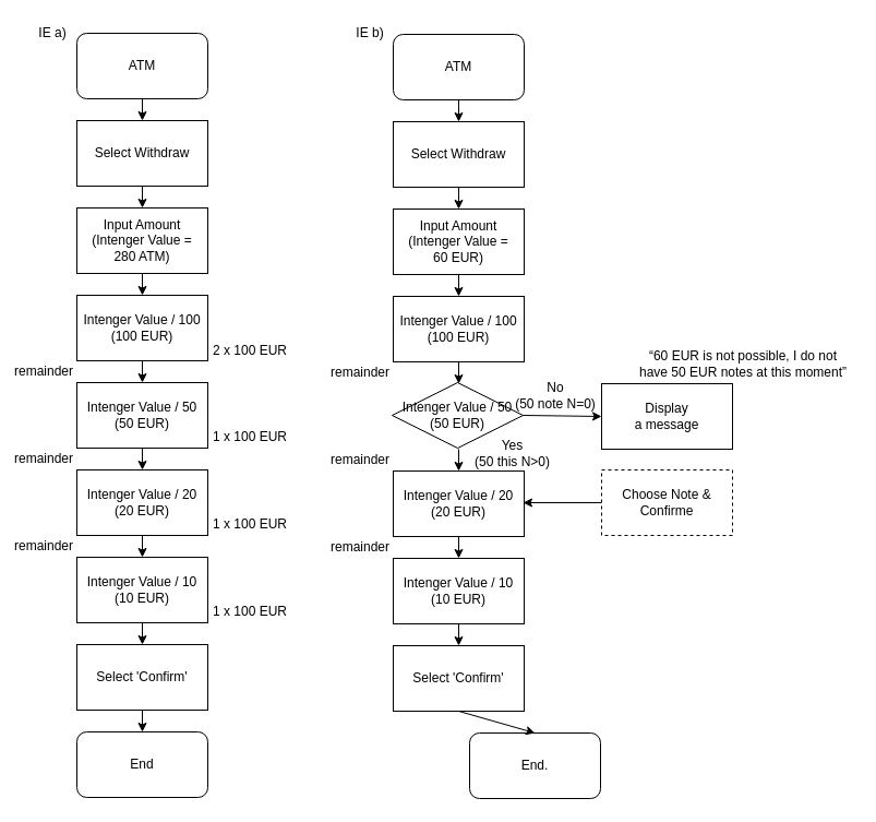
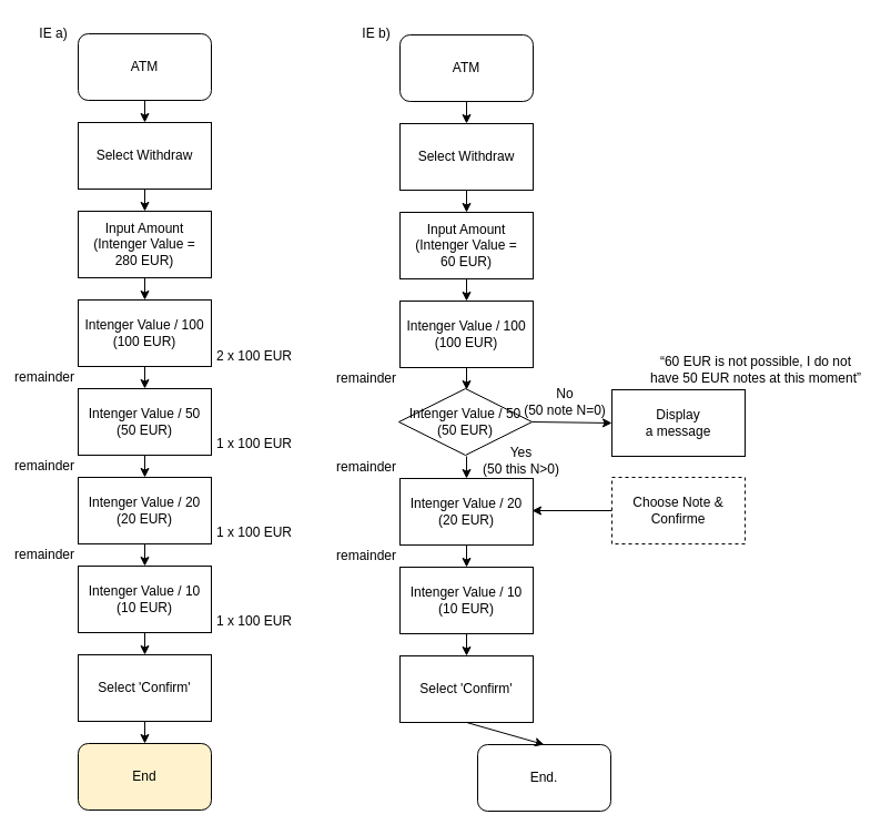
  <mxCell id="0" />
  <mxCell id="1" parent="0" />
  <mxCell id="2" value="ATM" style="rounded=1;whiteSpace=wrap;html=1;" parent="1" vertex="1"><mxGeometry x="70" y="30" width="120" height="60" as="geometry" /></mxCell>
  <mxCell id="3" value="Select Withdraw" style="rounded=0;whiteSpace=wrap;html=1;" parent="1" vertex="1"><mxGeometry x="70" y="110" width="120" height="60" as="geometry" /></mxCell>
- <mxCell id="4" value="Input Amount&lt;br&gt;(Intenger Value = &lt;br&gt;280 ATM)" style="rounded=0;whiteSpace=wrap;html=1;" parent="1" vertex="1"><mxGeometry x="70" y="190" width="120" height="60" as="geometry" /></mxCell>
+ <mxCell id="4" value="Input Amount&lt;br&gt;(Intenger Value = &lt;br&gt;280 EUR)" style="rounded=0;whiteSpace=wrap;html=1;" parent="1" vertex="1"><mxGeometry x="70" y="190" width="120" height="60" as="geometry" /></mxCell>
  <mxCell id="5" value="Intenger Value / 100 (100 EUR)" style="rounded=0;whiteSpace=wrap;html=1;" parent="1" vertex="1"><mxGeometry x="70" y="270" width="120" height="60" as="geometry" /></mxCell>
  <mxCell id="6" value="Intenger Value / 50 (50 EUR)" style="rounded=0;whiteSpace=wrap;html=1;" parent="1" vertex="1"><mxGeometry x="70" y="350" width="120" height="60" as="geometry" /></mxCell>
  <mxCell id="7" value="Intenger Value / 20 (20 EUR)" style="rounded=0;whiteSpace=wrap;html=1;" parent="1" vertex="1"><mxGeometry x="70" y="430" width="120" height="60" as="geometry" /></mxCell>
  <mxCell id="8" value="Intenger Value / 10 (10 EUR)" style="rounded=0;whiteSpace=wrap;html=1;" parent="1" vertex="1"><mxGeometry x="70" y="510" width="120" height="60" as="geometry" /></mxCell>
  <mxCell id="9" value="Select 'Confirm'" style="rounded=0;whiteSpace=wrap;html=1;" parent="1" vertex="1"><mxGeometry x="70" y="590" width="120" height="60" as="geometry" /></mxCell>
  <mxCell id="10" value="" style="endArrow=classic;html=1;exitX=0.5;exitY=1;exitDx=0;exitDy=0;" parent="1" source="2" target="3" edge="1"><mxGeometry width="50" height="50" relative="1" as="geometry"><mxPoint x="190" y="240" as="sourcePoint" /><mxPoint x="240" y="190" as="targetPoint" /></mxGeometry></mxCell>
  <mxCell id="11" value="" style="endArrow=classic;html=1;exitX=0.5;exitY=1;exitDx=0;exitDy=0;entryX=0.5;entryY=0;entryDx=0;entryDy=0;" parent="1" source="3" target="4" edge="1"><mxGeometry width="50" height="50" relative="1" as="geometry"><mxPoint x="190" y="240" as="sourcePoint" /><mxPoint x="240" y="190" as="targetPoint" /></mxGeometry></mxCell>
  <mxCell id="12" value="" style="endArrow=classic;html=1;exitX=0.5;exitY=1;exitDx=0;exitDy=0;entryX=0.5;entryY=0;entryDx=0;entryDy=0;" parent="1" source="4" target="5" edge="1"><mxGeometry width="50" height="50" relative="1" as="geometry"><mxPoint x="190" y="240" as="sourcePoint" /><mxPoint x="240" y="190" as="targetPoint" /></mxGeometry></mxCell>
  <mxCell id="13" value="" style="endArrow=classic;html=1;exitX=0.5;exitY=1;exitDx=0;exitDy=0;entryX=0.5;entryY=0;entryDx=0;entryDy=0;" parent="1" source="5" target="6" edge="1"><mxGeometry width="50" height="50" relative="1" as="geometry"><mxPoint x="190" y="340" as="sourcePoint" /><mxPoint x="240" y="290" as="targetPoint" /></mxGeometry></mxCell>
  <mxCell id="14" value="" style="endArrow=classic;html=1;exitX=0.5;exitY=1;exitDx=0;exitDy=0;entryX=0.5;entryY=0;entryDx=0;entryDy=0;" parent="1" source="6" target="7" edge="1"><mxGeometry width="50" height="50" relative="1" as="geometry"><mxPoint x="190" y="440" as="sourcePoint" /><mxPoint x="240" y="390" as="targetPoint" /></mxGeometry></mxCell>
  <mxCell id="15" value="" style="endArrow=classic;html=1;exitX=0.5;exitY=1;exitDx=0;exitDy=0;entryX=0.5;entryY=0;entryDx=0;entryDy=0;" parent="1" source="7" target="8" edge="1"><mxGeometry width="50" height="50" relative="1" as="geometry"><mxPoint x="190" y="440" as="sourcePoint" /><mxPoint x="240" y="390" as="targetPoint" /></mxGeometry></mxCell>
  <mxCell id="16" value="" style="endArrow=classic;html=1;exitX=0.5;exitY=1;exitDx=0;exitDy=0;entryX=0.5;entryY=0;entryDx=0;entryDy=0;" parent="1" source="8" target="9" edge="1"><mxGeometry width="50" height="50" relative="1" as="geometry"><mxPoint x="190" y="640" as="sourcePoint" /><mxPoint x="240" y="590" as="targetPoint" /></mxGeometry></mxCell>
- <mxCell id="17" value="End" style="rounded=1;whiteSpace=wrap;html=1;" parent="1" vertex="1"><mxGeometry x="70" y="670" width="120" height="60" as="geometry" /></mxCell>
+ <mxCell id="17" value="End" style="rounded=1;whiteSpace=wrap;html=1;fillColor=#fff2cc;" parent="1" vertex="1"><mxGeometry x="70" y="670" width="120" height="60" as="geometry" /></mxCell>
  <mxCell id="18" value="" style="endArrow=classic;html=1;exitX=0.5;exitY=1;exitDx=0;exitDy=0;entryX=0.5;entryY=0;entryDx=0;entryDy=0;" parent="1" source="9" target="17" edge="1"><mxGeometry width="50" height="50" relative="1" as="geometry"><mxPoint x="190" y="640" as="sourcePoint" /><mxPoint x="240" y="590" as="targetPoint" /></mxGeometry></mxCell>
  <mxCell id="19" value="remainder" style="text;html=1;strokeColor=none;fillColor=none;align=center;verticalAlign=middle;whiteSpace=wrap;rounded=0;" parent="1" vertex="1"><mxGeometry x="20" y="330" width="40" height="20" as="geometry" /></mxCell>
  <mxCell id="20" value="remainder" style="text;html=1;strokeColor=none;fillColor=none;align=center;verticalAlign=middle;whiteSpace=wrap;rounded=0;" parent="1" vertex="1"><mxGeometry x="20" y="410" width="40" height="20" as="geometry" /></mxCell>
  <mxCell id="21" value="remainder" style="text;html=1;strokeColor=none;fillColor=none;align=center;verticalAlign=middle;whiteSpace=wrap;rounded=0;" parent="1" vertex="1"><mxGeometry x="20" y="490" width="40" height="20" as="geometry" /></mxCell>
  <mxCell id="22" value="ATM" style="rounded=1;whiteSpace=wrap;html=1;" parent="1" vertex="1"><mxGeometry x="360" y="31" width="120" height="60" as="geometry" /></mxCell>
  <mxCell id="23" value="Select Withdraw" style="rounded=0;whiteSpace=wrap;html=1;" parent="1" vertex="1"><mxGeometry x="360" y="111" width="120" height="60" as="geometry" /></mxCell>
  <mxCell id="24" value="Input Amount&lt;br&gt;(Intenger Value = &lt;br&gt;60 EUR)" style="rounded=0;whiteSpace=wrap;html=1;" parent="1" vertex="1"><mxGeometry x="360" y="191" width="120" height="60" as="geometry" /></mxCell>
  <mxCell id="25" value="Intenger Value / 100 (100 EUR)" style="rounded=0;whiteSpace=wrap;html=1;" parent="1" vertex="1"><mxGeometry x="360" y="271" width="120" height="60" as="geometry" /></mxCell>
  <mxCell id="26" value="Intenger Value / 20 (20 EUR)" style="rounded=0;whiteSpace=wrap;html=1;" parent="1" vertex="1"><mxGeometry x="360" y="431" width="120" height="60" as="geometry" /></mxCell>
  <mxCell id="27" value="Intenger Value / 10 (10 EUR)" style="rounded=0;whiteSpace=wrap;html=1;" parent="1" vertex="1"><mxGeometry x="360" y="511" width="120" height="60" as="geometry" /></mxCell>
  <mxCell id="28" value="Select 'Confirm'" style="rounded=0;whiteSpace=wrap;html=1;" parent="1" vertex="1"><mxGeometry x="360" y="591" width="120" height="60" as="geometry" /></mxCell>
  <mxCell id="29" value="" style="endArrow=classic;html=1;exitX=0.5;exitY=1;exitDx=0;exitDy=0;" parent="1" source="22" target="23" edge="1"><mxGeometry width="50" height="50" relative="1" as="geometry"><mxPoint x="480" y="241" as="sourcePoint" /><mxPoint x="530" y="191" as="targetPoint" /></mxGeometry></mxCell>
  <mxCell id="30" value="" style="endArrow=classic;html=1;exitX=0.5;exitY=1;exitDx=0;exitDy=0;entryX=0.5;entryY=0;entryDx=0;entryDy=0;" parent="1" source="23" target="24" edge="1"><mxGeometry width="50" height="50" relative="1" as="geometry"><mxPoint x="480" y="241" as="sourcePoint" /><mxPoint x="530" y="191" as="targetPoint" /></mxGeometry></mxCell>
  <mxCell id="31" value="" style="endArrow=classic;html=1;exitX=0.5;exitY=1;exitDx=0;exitDy=0;entryX=0.5;entryY=0;entryDx=0;entryDy=0;" parent="1" source="24" target="25" edge="1"><mxGeometry width="50" height="50" relative="1" as="geometry"><mxPoint x="480" y="241" as="sourcePoint" /><mxPoint x="530" y="191" as="targetPoint" /></mxGeometry></mxCell>
  <mxCell id="32" value="" style="endArrow=classic;html=1;exitX=0.5;exitY=1;exitDx=0;exitDy=0;entryX=0.5;entryY=0;entryDx=0;entryDy=0;" parent="1" source="25" edge="1"><mxGeometry width="50" height="50" relative="1" as="geometry"><mxPoint x="480" y="341" as="sourcePoint" /><mxPoint x="420" y="351" as="targetPoint" /></mxGeometry></mxCell>
  <mxCell id="33" value="" style="endArrow=classic;html=1;exitX=0.5;exitY=1;exitDx=0;exitDy=0;entryX=0.5;entryY=0;entryDx=0;entryDy=0;" parent="1" target="26" edge="1"><mxGeometry width="50" height="50" relative="1" as="geometry"><mxPoint x="420" y="411" as="sourcePoint" /><mxPoint x="530" y="391" as="targetPoint" /></mxGeometry></mxCell>
  <mxCell id="34" value="" style="endArrow=classic;html=1;exitX=0.5;exitY=1;exitDx=0;exitDy=0;entryX=0.5;entryY=0;entryDx=0;entryDy=0;" parent="1" source="26" target="27" edge="1"><mxGeometry width="50" height="50" relative="1" as="geometry"><mxPoint x="480" y="441" as="sourcePoint" /><mxPoint x="530" y="391" as="targetPoint" /></mxGeometry></mxCell>
  <mxCell id="35" value="" style="endArrow=classic;html=1;exitX=0.5;exitY=1;exitDx=0;exitDy=0;entryX=0.5;entryY=0;entryDx=0;entryDy=0;" parent="1" source="27" target="28" edge="1"><mxGeometry width="50" height="50" relative="1" as="geometry"><mxPoint x="480" y="641" as="sourcePoint" /><mxPoint x="530" y="591" as="targetPoint" /></mxGeometry></mxCell>
  <mxCell id="36" value="End." style="rounded=1;whiteSpace=wrap;html=1;" parent="1" vertex="1"><mxGeometry x="430" y="671" width="120" height="60" as="geometry" /></mxCell>
  <mxCell id="37" value="" style="endArrow=classic;html=1;exitX=0.5;exitY=1;exitDx=0;exitDy=0;entryX=0.5;entryY=0;entryDx=0;entryDy=0;" parent="1" source="28" target="36" edge="1"><mxGeometry width="50" height="50" relative="1" as="geometry"><mxPoint x="480" y="641" as="sourcePoint" /><mxPoint x="530" y="591" as="targetPoint" /></mxGeometry></mxCell>
  <mxCell id="38" value="remainder" style="text;html=1;strokeColor=none;fillColor=none;align=center;verticalAlign=middle;whiteSpace=wrap;rounded=0;" parent="1" vertex="1"><mxGeometry x="310" y="331" width="40" height="20" as="geometry" /></mxCell>
  <mxCell id="39" value="remainder" style="text;html=1;strokeColor=none;fillColor=none;align=center;verticalAlign=middle;whiteSpace=wrap;rounded=0;" parent="1" vertex="1"><mxGeometry x="310" y="411" width="40" height="20" as="geometry" /></mxCell>
  <mxCell id="40" value="remainder" style="text;html=1;strokeColor=none;fillColor=none;align=center;verticalAlign=middle;whiteSpace=wrap;rounded=0;" parent="1" vertex="1"><mxGeometry x="310" y="491" width="40" height="20" as="geometry" /></mxCell>
  <mxCell id="41" value="&lt;span style=&quot;font-family: &amp;#34;helvetica&amp;#34;&quot;&gt;Intenger Value / 50 &lt;br&gt;(50 EUR)&lt;/span&gt;" style="rhombus;whiteSpace=wrap;html=1;" parent="1" vertex="1"><mxGeometry x="359" y="350" width="120" height="60" as="geometry" /></mxCell>
  <mxCell id="42" value="Display&lt;br&gt;a message" style="rounded=0;whiteSpace=wrap;html=1;" parent="1" vertex="1"><mxGeometry x="551" y="351" width="120" height="60" as="geometry" /></mxCell>
  <mxCell id="43" value="2 x 100 EUR" style="text;html=1;strokeColor=none;fillColor=none;align=center;verticalAlign=middle;whiteSpace=wrap;rounded=0;" parent="1" vertex="1"><mxGeometry x="189" y="311" width="80" height="20" as="geometry" /></mxCell>
  <mxCell id="44" value="1 x 100 EUR" style="text;html=1;strokeColor=none;fillColor=none;align=center;verticalAlign=middle;whiteSpace=wrap;rounded=0;" parent="1" vertex="1"><mxGeometry x="189" y="390" width="80" height="20" as="geometry" /></mxCell>
  <mxCell id="45" value="1 x 100 EUR" style="text;html=1;strokeColor=none;fillColor=none;align=center;verticalAlign=middle;whiteSpace=wrap;rounded=0;" parent="1" vertex="1"><mxGeometry x="189" y="470" width="80" height="20" as="geometry" /></mxCell>
  <mxCell id="46" value="1 x 100 EUR" style="text;html=1;strokeColor=none;fillColor=none;align=center;verticalAlign=middle;whiteSpace=wrap;rounded=0;" parent="1" vertex="1"><mxGeometry x="189" y="550" width="80" height="20" as="geometry" /></mxCell>
  <mxCell id="47" value="IE a)" style="text;html=1;strokeColor=none;fillColor=none;align=center;verticalAlign=middle;whiteSpace=wrap;rounded=0;" parent="1" vertex="1"><mxGeometry x="28" y="20" width="40" height="20" as="geometry" /></mxCell>
  <mxCell id="48" value="IE b)" style="text;html=1;strokeColor=none;fillColor=none;align=center;verticalAlign=middle;whiteSpace=wrap;rounded=0;" parent="1" vertex="1"><mxGeometry x="319" y="20" width="40" height="20" as="geometry" /></mxCell>
  <mxCell id="49" value="Yes &lt;br&gt;(50 this N&amp;gt;0)" style="text;html=1;strokeColor=none;fillColor=none;align=center;verticalAlign=middle;whiteSpace=wrap;rounded=0;" parent="1" vertex="1"><mxGeometry x="418" y="404" width="103" height="22" as="geometry" /></mxCell>
  <mxCell id="50" value="" style="endArrow=classic;html=1;entryX=0;entryY=0.5;entryDx=0;entryDy=0;exitX=1;exitY=0.5;exitDx=0;exitDy=0;" parent="1" source="41" target="42" edge="1"><mxGeometry width="50" height="50" relative="1" as="geometry"><mxPoint x="429" y="360" as="sourcePoint" /><mxPoint x="479" y="310" as="targetPoint" /></mxGeometry></mxCell>
  <mxCell id="51" value="No&lt;br&gt;(50 note N=0)" style="text;html=1;strokeColor=none;fillColor=none;align=center;verticalAlign=middle;whiteSpace=wrap;rounded=0;" parent="1" vertex="1"><mxGeometry x="459" y="351" width="100" height="22" as="geometry" /></mxCell>
  <mxCell id="52" value="“60 EUR is not possible, I do not have 50 EUR notes at this moment”" style="text;html=1;strokeColor=none;fillColor=none;align=center;verticalAlign=middle;whiteSpace=wrap;rounded=0;" parent="1" vertex="1"><mxGeometry x="581" y="323" width="200" height="20" as="geometry" /></mxCell>
  <mxCell id="53" value="" style="edgeStyle=orthogonalEdgeStyle;rounded=0;orthogonalLoop=1;jettySize=auto;html=1;" parent="1" source="54" edge="1"><mxGeometry relative="1" as="geometry"><mxPoint x="479" y="460" as="targetPoint" /></mxGeometry></mxCell>
  <mxCell id="54" value="Choose Note &amp;amp; Confirme" style="rounded=0;whiteSpace=wrap;html=1;dashed=1;" parent="1" vertex="1"><mxGeometry x="551" y="430" width="120" height="60" as="geometry" /></mxCell>
